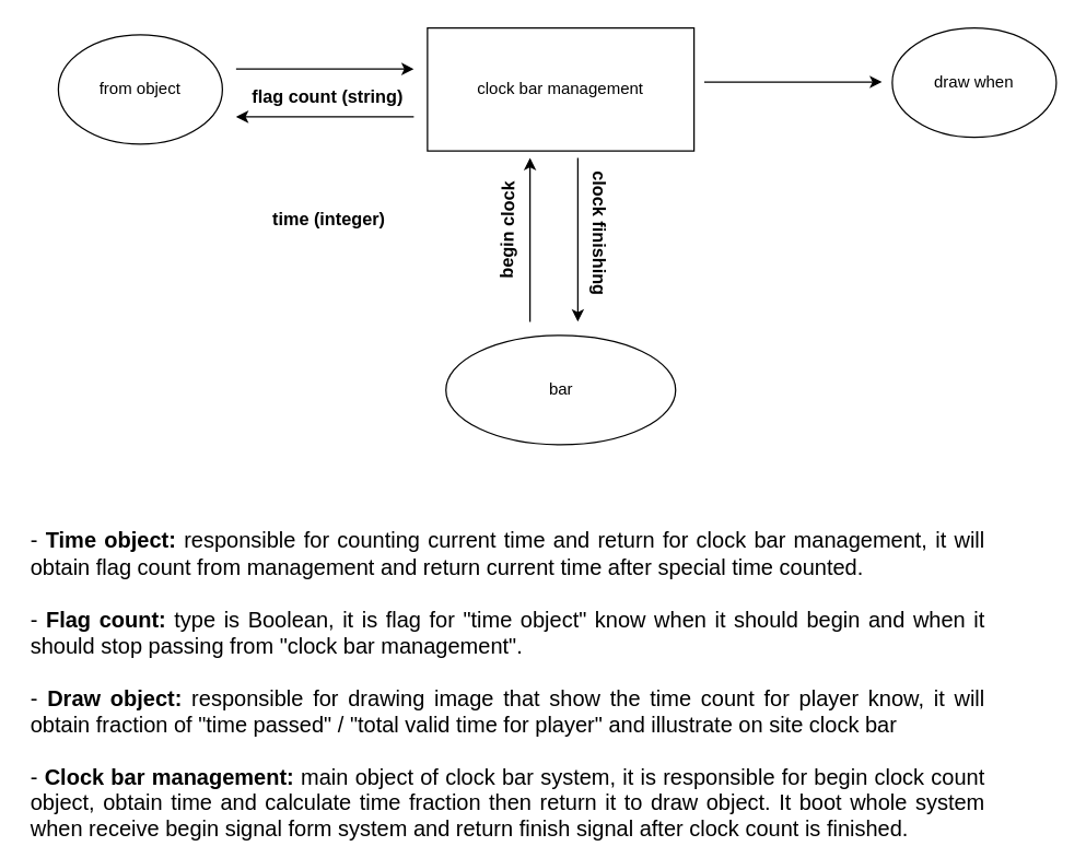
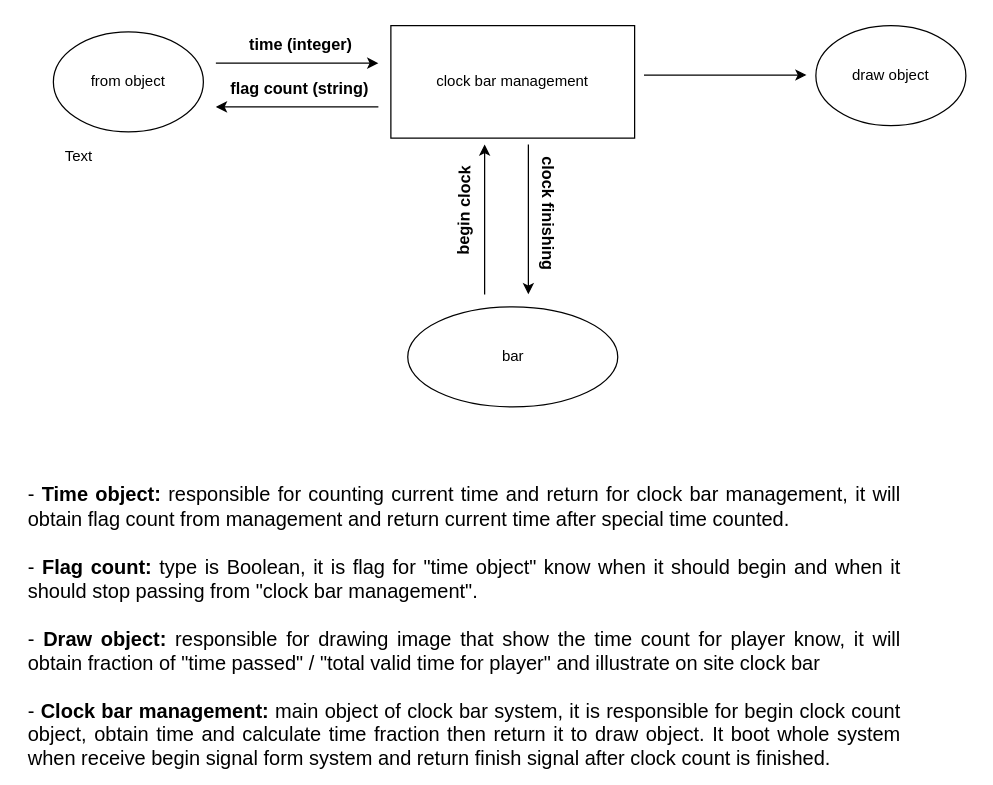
  <mxCell id="0" />
  <mxCell id="1" parent="0" />
  <mxCell id="2" value="from object" style="ellipse;whiteSpace=wrap;html=1;" vertex="1" parent="1"><mxGeometry x="42" y="25" width="120" height="80" as="geometry" /></mxCell>
- <mxCell id="4" value="draw when&lt;br&gt;" style="ellipse;whiteSpace=wrap;html=1;" vertex="1" parent="1"><mxGeometry x="652" y="20" width="120" height="80" as="geometry" /></mxCell>
+ <mxCell id="3" value="Text" style="text;html=1;resizable=0;autosize=1;align=center;verticalAlign=middle;points=[];fillColor=none;strokeColor=none;rounded=0;" vertex="1" parent="1"><mxGeometry x="42" y="115" width="40" height="20" as="geometry" /></mxCell>
+ <mxCell id="4" value="draw object&lt;br&gt;" style="ellipse;whiteSpace=wrap;html=1;" vertex="1" parent="1"><mxGeometry x="652" y="20" width="120" height="80" as="geometry" /></mxCell>
  <mxCell id="5" value="bar" style="ellipse;whiteSpace=wrap;html=1;" vertex="1" parent="1"><mxGeometry x="325.5" y="245" width="168" height="80" as="geometry" /></mxCell>
  <mxCell id="6" value="clock bar management" style="rounded=0;whiteSpace=wrap;html=1;" vertex="1" parent="1"><mxGeometry x="312" y="20" width="195" height="90" as="geometry" /></mxCell>
  <mxCell id="7" value="" style="endArrow=classic;html=1;" edge="1" parent="1"><mxGeometry width="50" height="50" relative="1" as="geometry"><mxPoint x="172" y="50" as="sourcePoint" /><mxPoint x="302" y="50" as="targetPoint" /></mxGeometry></mxCell>
  <mxCell id="8" value="" style="endArrow=classic;html=1;" edge="1" parent="1"><mxGeometry width="50" height="50" relative="1" as="geometry"><mxPoint x="302" y="85" as="sourcePoint" /><mxPoint x="172" y="85" as="targetPoint" /></mxGeometry></mxCell>
- <mxCell id="9" value="time (integer)" style="text;html=1;resizable=0;points=[];autosize=1;align=left;verticalAlign=top;spacingTop=-4;fontStyle=1;fontSize=13;" vertex="1" parent="1"><mxGeometry x="197" y="150" width="90" height="20" as="geometry" /></mxCell>
+ <mxCell id="9" value="time (integer)" style="text;html=1;resizable=0;points=[];autosize=1;align=left;verticalAlign=top;spacingTop=-4;fontStyle=1;fontSize=13;" vertex="1" parent="1"><mxGeometry x="197" y="25" width="90" height="20" as="geometry" /></mxCell>
  <mxCell id="10" value="&lt;b&gt;flag count (string)&lt;/b&gt;" style="text;html=1;resizable=0;points=[];autosize=1;align=left;verticalAlign=top;spacingTop=-4;fontSize=13;" vertex="1" parent="1"><mxGeometry x="182" y="60" width="130" height="20" as="geometry" /></mxCell>
  <mxCell id="11" value="" style="endArrow=classic;html=1;" edge="1" parent="1"><mxGeometry width="50" height="50" relative="1" as="geometry"><mxPoint x="514.5" y="59.5" as="sourcePoint" /><mxPoint x="644.5" y="59.5" as="targetPoint" /></mxGeometry></mxCell>
  <mxCell id="12" value="" style="endArrow=classic;html=1;fontSize=13;" edge="1" parent="1"><mxGeometry width="50" height="50" relative="1" as="geometry"><mxPoint x="387" y="235" as="sourcePoint" /><mxPoint x="387" y="115" as="targetPoint" /></mxGeometry></mxCell>
  <mxCell id="13" value="" style="endArrow=classic;html=1;fontSize=13;" edge="1" parent="1"><mxGeometry width="50" height="50" relative="1" as="geometry"><mxPoint x="422" y="115" as="sourcePoint" /><mxPoint x="422" y="235" as="targetPoint" /><Array as="points"><mxPoint x="422" y="165" /></Array></mxGeometry></mxCell>
  <mxCell id="14" value="&lt;b&gt;begin clock&lt;/b&gt;" style="text;html=1;resizable=0;points=[];autosize=1;align=left;verticalAlign=top;spacingTop=-4;fontSize=13;rotation=-89;" vertex="1" parent="1"><mxGeometry x="325.5" y="151" width="90" height="20" as="geometry" /></mxCell>
  <mxCell id="15" value="&lt;b&gt;clock finishing&lt;/b&gt;" style="text;html=1;resizable=0;points=[];autosize=1;align=left;verticalAlign=top;spacingTop=-4;fontSize=13;rotation=90;" vertex="1" parent="1"><mxGeometry x="383.5" y="167.5" width="110" height="20" as="geometry" /></mxCell>
  <mxCell id="16" value="&lt;div style=&quot;text-align: justify ; font-size: 16px&quot;&gt;&lt;font style=&quot;font-size: 16px&quot;&gt;- &lt;b&gt;Time object:&lt;/b&gt; responsible for counting current time and return for clock bar management, it will obtain flag count from management and return current time after special time counted.&lt;/font&gt;&lt;/div&gt;&lt;div style=&quot;text-align: justify ; font-size: 16px&quot;&gt;&lt;font style=&quot;font-size: 16px&quot;&gt;&lt;br&gt;&lt;/font&gt;&lt;/div&gt;&lt;div style=&quot;text-align: justify ; font-size: 16px&quot;&gt;&lt;font style=&quot;font-size: 16px&quot;&gt;- &lt;b&gt;Flag count: &lt;/b&gt;type is Boolean, it is flag for &quot;time object&quot; know when it should begin and when it should stop passing from &quot;clock bar management&quot;.&lt;/font&gt;&lt;/div&gt;&lt;div style=&quot;text-align: justify ; font-size: 16px&quot;&gt;&lt;font style=&quot;font-size: 16px&quot;&gt;&lt;br&gt;&lt;/font&gt;&lt;/div&gt;&lt;div style=&quot;text-align: justify ; font-size: 16px&quot;&gt;&lt;font style=&quot;font-size: 16px&quot;&gt;- &lt;b&gt;Draw object: &lt;/b&gt;responsible for drawing image that show the time count for player know, it will obtain fraction of &quot;time passed&quot; / &quot;total valid time for player&quot; and illustrate on site clock bar&lt;/font&gt;&lt;/div&gt;&lt;div style=&quot;text-align: justify ; font-size: 16px&quot;&gt;&lt;font style=&quot;font-size: 16px&quot;&gt;&lt;br&gt;&lt;/font&gt;&lt;/div&gt;&lt;div style=&quot;text-align: justify ; font-size: 16px&quot;&gt;&lt;font style=&quot;font-size: 16px&quot;&gt;- &lt;b&gt;Clock bar management:&lt;/b&gt; main object of clock bar system, it is responsible for begin clock count object, obtain time and calculate time fraction then return it to draw object. It boot whole system when receive begin signal form system and return finish signal after clock count is finished.&lt;/font&gt;&lt;/div&gt;" style="text;html=1;strokeColor=none;fillColor=none;align=center;verticalAlign=middle;whiteSpace=wrap;rounded=0;fontSize=14;" vertex="1" parent="1"><mxGeometry x="20.5" y="395" width="700" height="211" as="geometry" /></mxCell>
